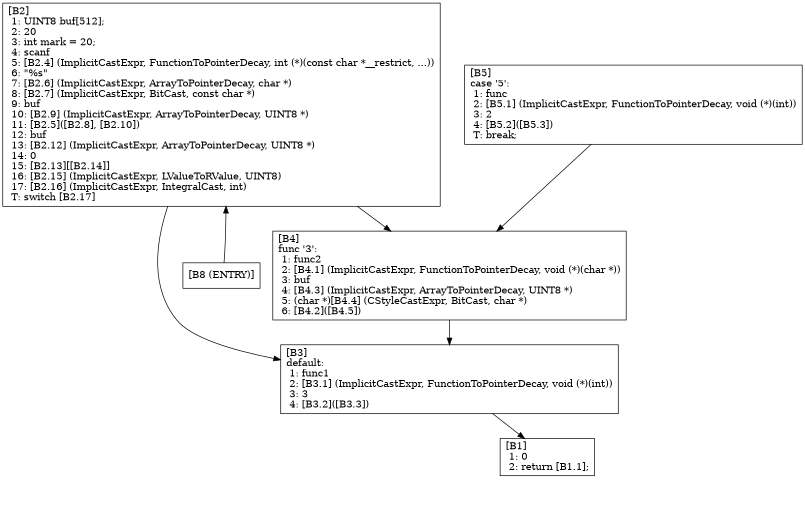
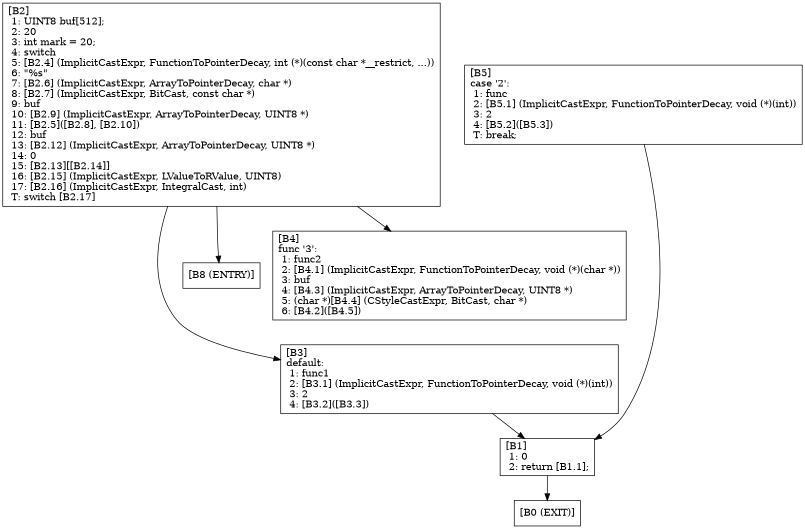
  digraph {
    node [shape=record]
+   n1 [label="{ [B0 (EXIT)]\l}"]
    n2 [label="{ [B1]\l  1: 0\l  2: return [B1.1];\l}"]
-   n3 [label="{ [B2]\l  1: UINT8 buf[512];\l  2: 20\l  3: int mark = 20;\l  4: scanf\l  5: [B2.4] (ImplicitCastExpr, FunctionToPointerDecay, int (*)(const char *__restrict, ...))\l  6: \"%s\"\l  7: [B2.6] (ImplicitCastExpr, ArrayToPointerDecay, char *)\l  8: [B2.7] (ImplicitCastExpr, BitCast, const char *)\l  9: buf\l 10: [B2.9] (ImplicitCastExpr, ArrayToPointerDecay, UINT8 *)\l 11: [B2.5]([B2.8], [B2.10])\l 12: buf\l 13: [B2.12] (ImplicitCastExpr, ArrayToPointerDecay, UINT8 *)\l 14: 0\l 15: [B2.13][[B2.14]]\l 16: [B2.15] (ImplicitCastExpr, LValueToRValue, UINT8)\l 17: [B2.16] (ImplicitCastExpr, IntegralCast, int)\l   T: switch [B2.17]\l}"]
+   n3 [label="{ [B2]\l  1: UINT8 buf[512];\l  2: 20\l  3: int mark = 20;\l  4: switch\l  5: [B2.4] (ImplicitCastExpr, FunctionToPointerDecay, int (*)(const char *__restrict, ...))\l  6: \"%s\"\l  7: [B2.6] (ImplicitCastExpr, ArrayToPointerDecay, char *)\l  8: [B2.7] (ImplicitCastExpr, BitCast, const char *)\l  9: buf\l 10: [B2.9] (ImplicitCastExpr, ArrayToPointerDecay, UINT8 *)\l 11: [B2.5]([B2.8], [B2.10])\l 12: buf\l 13: [B2.12] (ImplicitCastExpr, ArrayToPointerDecay, UINT8 *)\l 14: 0\l 15: [B2.13][[B2.14]]\l 16: [B2.15] (ImplicitCastExpr, LValueToRValue, UINT8)\l 17: [B2.16] (ImplicitCastExpr, IntegralCast, int)\l   T: switch [B2.17]\l}"]
    n4 [label="{ [B4]\lfunc '3':\l  1: func2\l  2: [B4.1] (ImplicitCastExpr, FunctionToPointerDecay, void (*)(char *))\l  3: buf\l  4: [B4.3] (ImplicitCastExpr, ArrayToPointerDecay, UINT8 *)\l  5: (char *)[B4.4] (CStyleCastExpr, BitCast, char *)\l  6: [B4.2]([B4.5])\l}"]
-   n5 [label="{ [B3]\ldefault:\l  1: func1\l  2: [B3.1] (ImplicitCastExpr, FunctionToPointerDecay, void (*)(int))\l  3: 3\l  4: [B3.2]([B3.3])\l}"]
-   n6 [label="{ [B5]\lcase '5':\l  1: func\l  2: [B5.1] (ImplicitCastExpr, FunctionToPointerDecay, void (*)(int))\l  3: 2\l  4: [B5.2]([B5.3])\l   T: break;\l}"]
+   n5 [label="{ [B3]\ldefault:\l  1: func1\l  2: [B3.1] (ImplicitCastExpr, FunctionToPointerDecay, void (*)(int))\l  3: 2\l  4: [B3.2]([B3.3])\l}"]
+   n6 [label="{ [B5]\lcase '2':\l  1: func\l  2: [B5.1] (ImplicitCastExpr, FunctionToPointerDecay, void (*)(int))\l  3: 2\l  4: [B5.2]([B5.3])\l   T: break;\l}"]
    n7 [label="{ [B8 (ENTRY)]\l}"]
+   n2 -> n1
    n3 -> n4
    n3 -> n5
-   n4 -> n5
    n5 -> n2
-   n6 -> n4
-   n7 -> n3
+   n6 -> n2
+   n3 -> n7
  }
